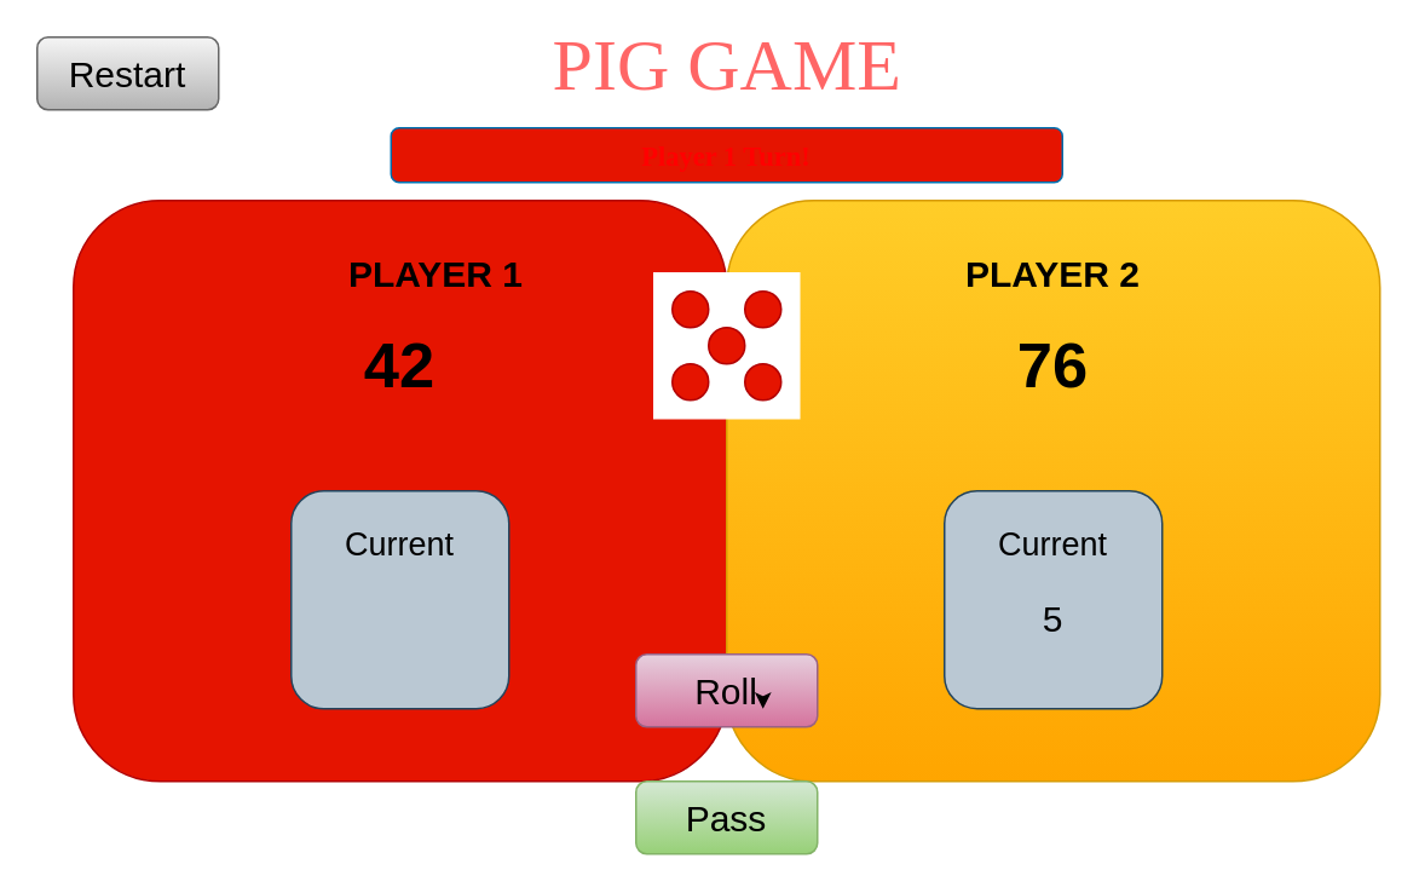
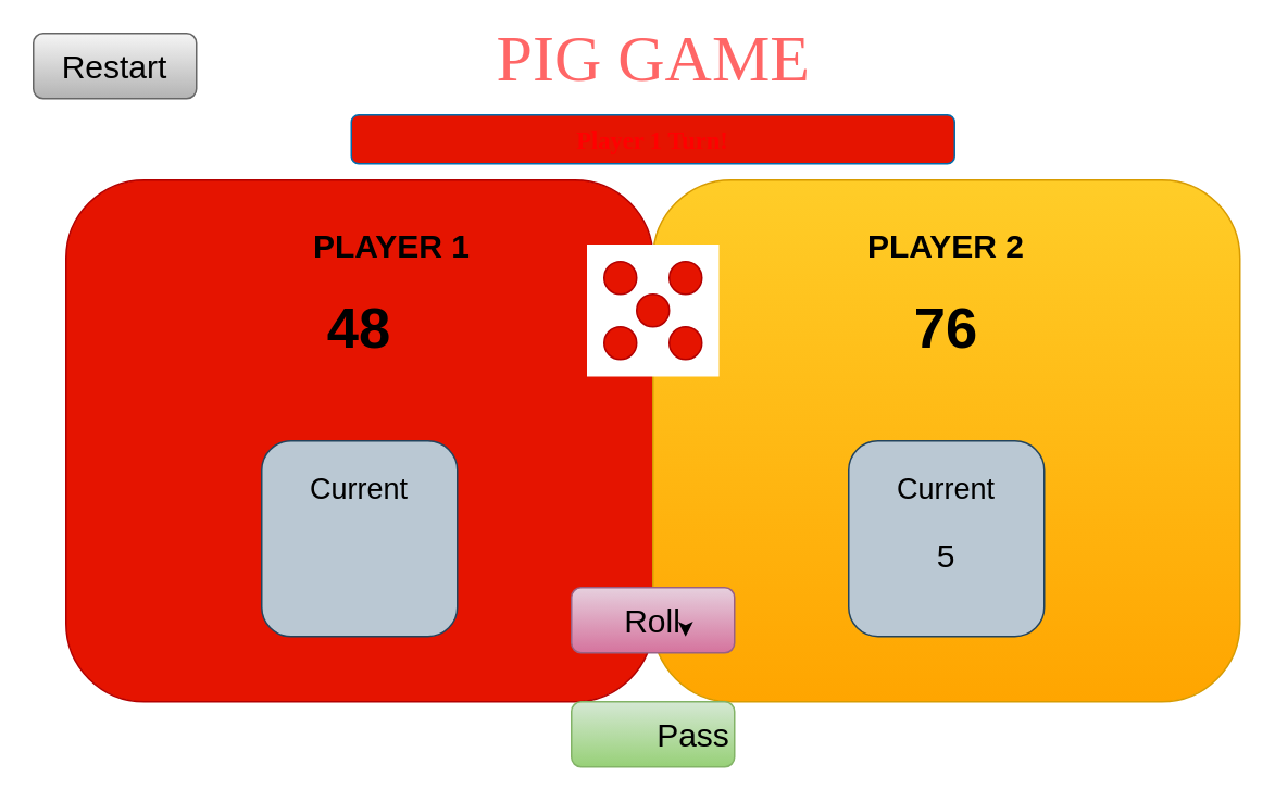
  <mxCell id="0" />
  <mxCell id="1" parent="0" />
  <mxCell id="2" value="&lt;b&gt;&lt;font style=&quot;font-size: 15px&quot; color=&quot;#ff0000&quot;&gt;Player 1 Turn!&lt;/font&gt;&lt;/b&gt;" style="rounded=1;whiteSpace=wrap;html=1;fontFamily=Times New Roman;fillColor=#e51400;strokeColor=#006EAF;fontColor=#ffffff;" vertex="1" parent="1"><mxGeometry x="215" y="70" width="370" height="30" as="geometry" /></mxCell>
  <mxCell id="3" value="&lt;font color=&quot;#ff6666&quot; style=&quot;font-size: 40px&quot;&gt;PIG GAME&lt;/font&gt;" style="text;html=1;align=center;verticalAlign=middle;resizable=0;points=[];autosize=1;strokeColor=none;fontFamily=Times New Roman;" vertex="1" parent="1"><mxGeometry x="295" y="20" width="210" height="30" as="geometry" /></mxCell>
  <mxCell id="4" value="" style="rounded=1;whiteSpace=wrap;html=1;fillColor=#e51400;strokeColor=#B20000;fontColor=#ffffff;" vertex="1" parent="1"><mxGeometry x="40" y="110" width="360" height="320" as="geometry" /></mxCell>
  <mxCell id="5" value="&lt;font style=&quot;font-size: 20px&quot; color=&quot;#000000&quot;&gt;&lt;b&gt;PLAYER 1&lt;/b&gt;&lt;/font&gt;" style="text;html=1;strokeColor=none;fillColor=none;align=center;verticalAlign=middle;whiteSpace=wrap;rounded=0;" vertex="1" parent="1"><mxGeometry x="180" y="140" width="120" height="20" as="geometry" /></mxCell>
- <mxCell id="6" value="&lt;b&gt;&lt;font color=&quot;#000000&quot; style=&quot;font-size: 35px&quot;&gt;42&lt;/font&gt;&lt;/b&gt;" style="text;html=1;strokeColor=none;fillColor=none;align=center;verticalAlign=middle;whiteSpace=wrap;rounded=0;" vertex="1" parent="1"><mxGeometry x="190" y="180" width="60" height="40" as="geometry" /></mxCell>
+ <mxCell id="6" value="&lt;b&gt;&lt;font color=&quot;#000000&quot; style=&quot;font-size: 35px&quot;&gt;48&lt;/font&gt;&lt;/b&gt;" style="text;html=1;strokeColor=none;fillColor=none;align=center;verticalAlign=middle;whiteSpace=wrap;rounded=0;" vertex="1" parent="1"><mxGeometry x="190" y="180" width="60" height="40" as="geometry" /></mxCell>
  <mxCell id="7" value="" style="rounded=1;whiteSpace=wrap;html=1;fillColor=#bac8d3;strokeColor=#23445d;" vertex="1" parent="1"><mxGeometry x="160" y="270" width="120" height="120" as="geometry" /></mxCell>
  <mxCell id="8" value="Current" style="text;html=1;strokeColor=none;fillColor=none;align=center;verticalAlign=middle;whiteSpace=wrap;rounded=0;fontSize=18;fontColor=#000000;" vertex="1" parent="1"><mxGeometry x="195" y="290" width="50" height="20" as="geometry" /></mxCell>
  <mxCell id="9" value="" style="rounded=1;whiteSpace=wrap;html=1;fillColor=#ffcd28;strokeColor=#d79b00;gradientColor=#ffa500;" vertex="1" parent="1"><mxGeometry x="400" y="110" width="360" height="320" as="geometry" /></mxCell>
  <mxCell id="10" value="&lt;font style=&quot;font-size: 20px&quot; color=&quot;#000000&quot;&gt;&lt;b&gt;PLAYER 2&lt;/b&gt;&lt;/font&gt;" style="text;html=1;strokeColor=none;fillColor=none;align=center;verticalAlign=middle;whiteSpace=wrap;rounded=0;" vertex="1" parent="1"><mxGeometry x="520" y="140" width="120" height="20" as="geometry" /></mxCell>
  <mxCell id="11" value="&lt;b&gt;&lt;font color=&quot;#000000&quot; style=&quot;font-size: 35px&quot;&gt;76&lt;/font&gt;&lt;/b&gt;" style="text;html=1;strokeColor=none;fillColor=none;align=center;verticalAlign=middle;whiteSpace=wrap;rounded=0;" vertex="1" parent="1"><mxGeometry x="550" y="180" width="60" height="40" as="geometry" /></mxCell>
  <mxCell id="12" value="" style="rounded=1;whiteSpace=wrap;html=1;fillColor=#bac8d3;strokeColor=#23445d;" vertex="1" parent="1"><mxGeometry x="520" y="270" width="120" height="120" as="geometry" /></mxCell>
  <mxCell id="13" value="Current" style="text;html=1;strokeColor=none;fillColor=none;align=center;verticalAlign=middle;whiteSpace=wrap;rounded=0;fontSize=18;fontColor=#000000;" vertex="1" parent="1"><mxGeometry x="555" y="290" width="50" height="20" as="geometry" /></mxCell>
  <mxCell id="14" value="5" style="text;html=1;strokeColor=none;fillColor=none;align=center;verticalAlign=middle;whiteSpace=wrap;rounded=0;fontSize=20;fontColor=#000000;" vertex="1" parent="1"><mxGeometry x="560" y="330" width="40" height="20" as="geometry" /></mxCell>
  <mxCell id="15" value="" style="rounded=1;whiteSpace=wrap;html=1;fontSize=20;gradientColor=#d5739d;fillColor=#e6d0de;strokeColor=#996185;" vertex="1" parent="1"><mxGeometry x="350" y="360" width="100" height="40" as="geometry" /></mxCell>
  <mxCell id="16" value="Roll" style="text;html=1;strokeColor=none;fillColor=none;align=center;verticalAlign=middle;whiteSpace=wrap;rounded=0;fontSize=20;fontColor=#000000;" vertex="1" parent="1"><mxGeometry x="380" y="370" width="40" height="20" as="geometry" /></mxCell>
  <mxCell id="17" value="" style="rounded=1;whiteSpace=wrap;html=1;fontSize=20;gradientColor=#97d077;fillColor=#d5e8d4;strokeColor=#82b366;" vertex="1" parent="1"><mxGeometry x="350" y="430" width="100" height="40" as="geometry" /></mxCell>
- <mxCell id="18" value="Pass" style="text;html=1;strokeColor=none;fillColor=none;align=center;verticalAlign=middle;whiteSpace=wrap;rounded=0;fontSize=20;fontColor=#000000;" vertex="1" parent="1"><mxGeometry x="380" y="440" width="40" height="20" as="geometry" /></mxCell>
+ <mxCell id="18" value="Pass" style="text;html=1;strokeColor=none;fillColor=none;align=center;verticalAlign=middle;whiteSpace=wrap;rounded=0;fontSize=20;fontColor=#000000;" vertex="1" parent="1"><mxGeometry x="405" y="440" width="40" height="20" as="geometry" /></mxCell>
  <mxCell id="19" style="edgeStyle=orthogonalEdgeStyle;rounded=0;orthogonalLoop=1;jettySize=auto;html=1;exitX=1;exitY=0.75;exitDx=0;exitDy=0;entryX=1;entryY=1;entryDx=0;entryDy=0;fontSize=20;fontColor=#000000;" edge="1" parent="1" source="16" target="16"><mxGeometry relative="1" as="geometry" /></mxCell>
  <mxCell id="20" value="" style="rounded=1;whiteSpace=wrap;html=1;fontSize=20;gradientColor=#b3b3b3;fillColor=#f5f5f5;strokeColor=#666666;" vertex="1" parent="1"><mxGeometry x="20" y="20" width="100" height="40" as="geometry" /></mxCell>
  <mxCell id="21" value="Restart" style="text;html=1;strokeColor=none;fillColor=none;align=center;verticalAlign=middle;whiteSpace=wrap;rounded=0;fontSize=20;fontColor=#000000;" vertex="1" parent="1"><mxGeometry x="50" y="30" width="40" height="20" as="geometry" /></mxCell>
  <mxCell id="22" value="" style="whiteSpace=wrap;html=1;aspect=fixed;strokeColor=#FFFFFF;" vertex="1" parent="1"><mxGeometry x="360" y="150" width="80" height="80" as="geometry" /></mxCell>
  <mxCell id="23" value="" style="ellipse;whiteSpace=wrap;html=1;aspect=fixed;strokeColor=#B20000;fillColor=#e51400;fontColor=#ffffff;" vertex="1" parent="1"><mxGeometry x="390" y="180" width="20" height="20" as="geometry" /></mxCell>
  <mxCell id="24" value="" style="ellipse;whiteSpace=wrap;html=1;aspect=fixed;strokeColor=#B20000;fillColor=#e51400;fontColor=#ffffff;" vertex="1" parent="1"><mxGeometry x="410" y="160" width="20" height="20" as="geometry" /></mxCell>
  <mxCell id="25" value="" style="ellipse;whiteSpace=wrap;html=1;aspect=fixed;strokeColor=#B20000;fillColor=#e51400;fontColor=#ffffff;" vertex="1" parent="1"><mxGeometry x="410" y="200" width="20" height="20" as="geometry" /></mxCell>
  <mxCell id="26" value="" style="ellipse;whiteSpace=wrap;html=1;aspect=fixed;strokeColor=#B20000;fillColor=#e51400;fontColor=#ffffff;" vertex="1" parent="1"><mxGeometry x="370" y="200" width="20" height="20" as="geometry" /></mxCell>
  <mxCell id="27" value="" style="ellipse;whiteSpace=wrap;html=1;aspect=fixed;strokeColor=#B20000;fillColor=#e51400;fontColor=#ffffff;" vertex="1" parent="1"><mxGeometry x="370" y="160" width="20" height="20" as="geometry" /></mxCell>
